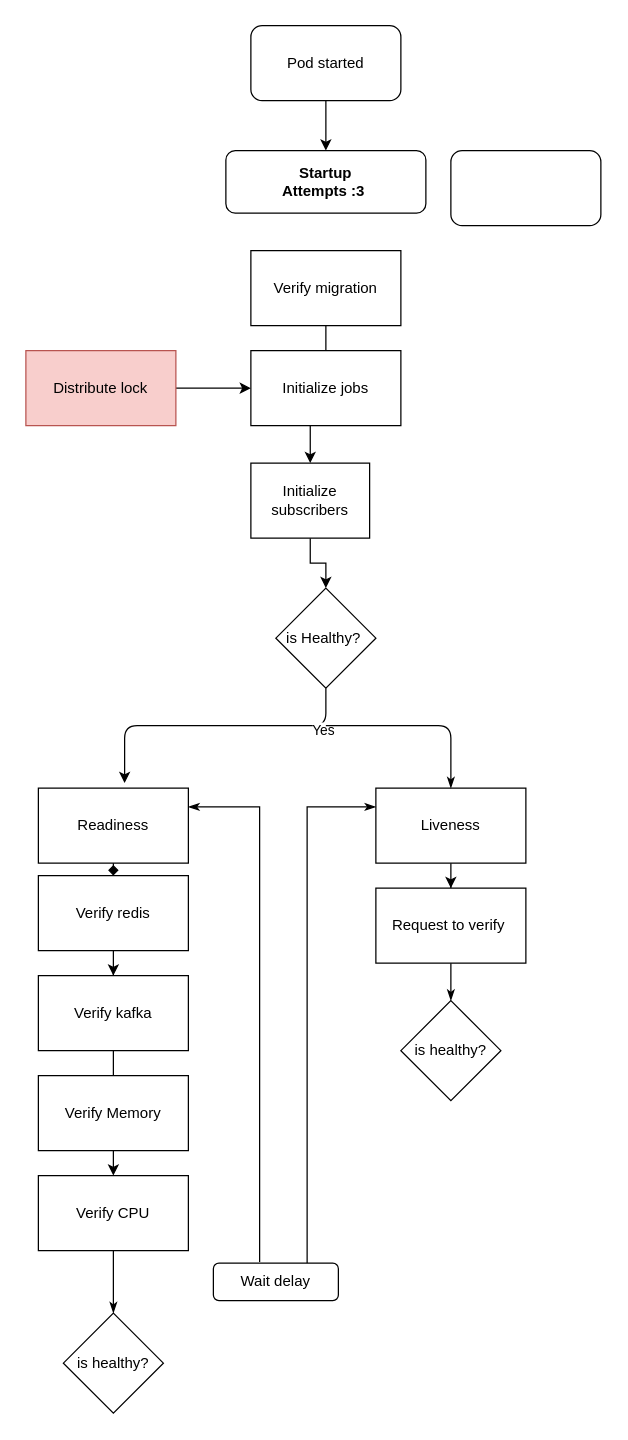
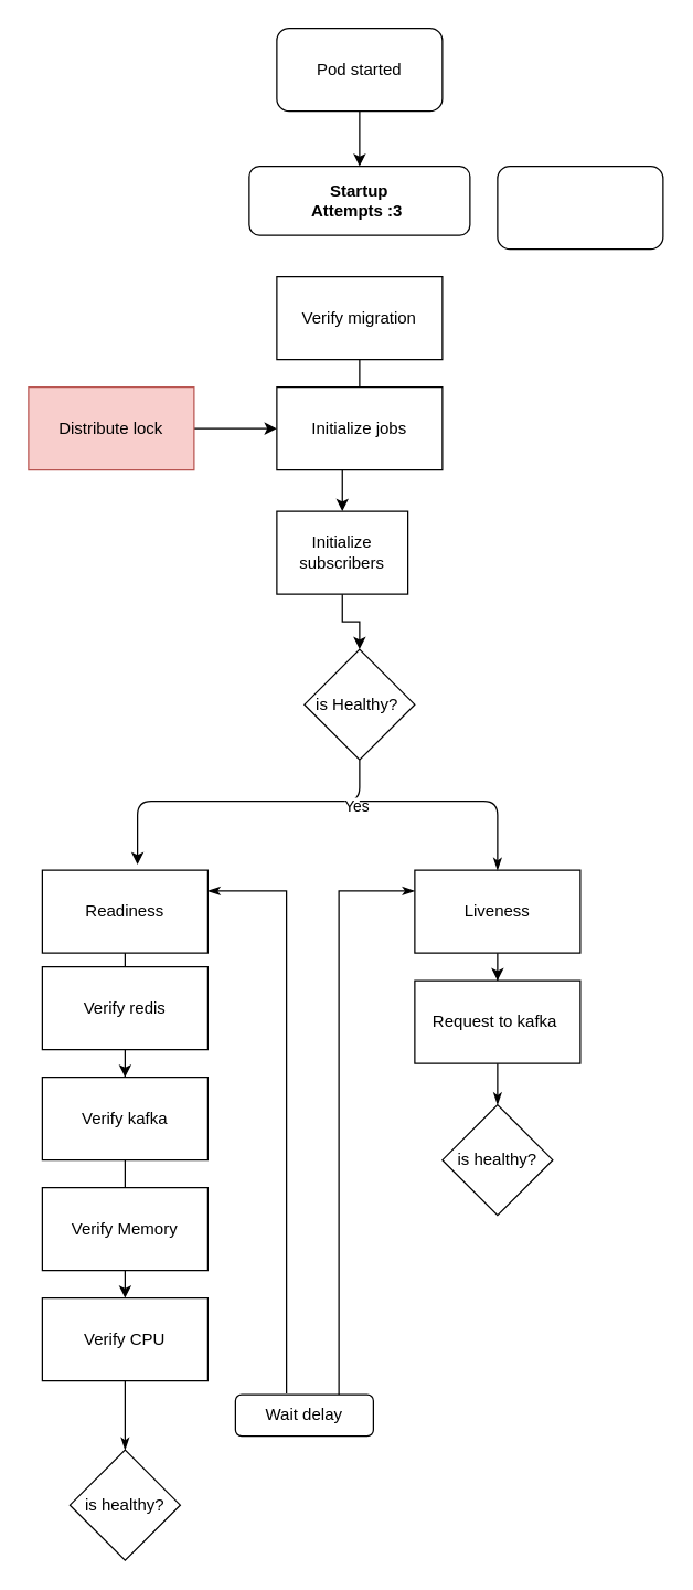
  <mxCell id="0" />
  <mxCell id="1" parent="0" />
  <mxCell id="2" value="" style="edgeStyle=orthogonalEdgeStyle;rounded=0;orthogonalLoop=1;jettySize=auto;html=1;startArrow=none;" edge="1" parent="1" source="27" target="9"><mxGeometry relative="1" as="geometry" /></mxCell>
  <mxCell id="3" value="Readiness" style="rounded=0;whiteSpace=wrap;html=1;" vertex="1" parent="1"><mxGeometry x="30" y="630" width="120" height="60" as="geometry" /></mxCell>
  <mxCell id="4" value="" style="edgeStyle=orthogonalEdgeStyle;rounded=0;orthogonalLoop=1;jettySize=auto;html=1;" edge="1" parent="1" source="5" target="7"><mxGeometry relative="1" as="geometry" /></mxCell>
  <mxCell id="5" value="Liveness" style="rounded=0;whiteSpace=wrap;html=1;" vertex="1" parent="1"><mxGeometry x="300" y="630" width="120" height="60" as="geometry" /></mxCell>
  <mxCell id="6" value="" style="edgeStyle=none;rounded=0;orthogonalLoop=1;jettySize=auto;html=1;startArrow=none;startFill=0;endArrow=classicThin;endFill=1;" edge="1" parent="1" source="7" target="34"><mxGeometry relative="1" as="geometry" /></mxCell>
- <mxCell id="7" value="Request to verify&amp;nbsp;" style="rounded=0;whiteSpace=wrap;html=1;" vertex="1" parent="1"><mxGeometry x="300" y="710" width="120" height="60" as="geometry" /></mxCell>
+ <mxCell id="7" value="Request to kafka&amp;nbsp;" style="rounded=0;whiteSpace=wrap;html=1;" vertex="1" parent="1"><mxGeometry x="300" y="710" width="120" height="60" as="geometry" /></mxCell>
  <mxCell id="8" value="" style="edgeStyle=orthogonalEdgeStyle;rounded=0;orthogonalLoop=1;jettySize=auto;html=1;" edge="1" parent="1" source="9" target="12"><mxGeometry relative="1" as="geometry" /></mxCell>
  <mxCell id="9" value="Verify kafka" style="rounded=0;whiteSpace=wrap;html=1;" vertex="1" parent="1"><mxGeometry x="30" y="780" width="120" height="60" as="geometry" /></mxCell>
  <mxCell id="10" value="Verify Memory" style="rounded=0;whiteSpace=wrap;html=1;" vertex="1" parent="1"><mxGeometry x="30" y="860" width="120" height="60" as="geometry" /></mxCell>
  <mxCell id="11" value="" style="edgeStyle=none;rounded=0;orthogonalLoop=1;jettySize=auto;html=1;startArrow=none;startFill=0;endArrow=classicThin;endFill=1;" edge="1" parent="1" source="12" target="33"><mxGeometry relative="1" as="geometry" /></mxCell>
  <mxCell id="12" value="Verify CPU" style="rounded=0;whiteSpace=wrap;html=1;" vertex="1" parent="1"><mxGeometry x="30" y="940" width="120" height="60" as="geometry" /></mxCell>
  <mxCell id="13" value="" style="edgeStyle=orthogonalEdgeStyle;rounded=0;orthogonalLoop=1;jettySize=auto;html=1;" edge="1" parent="1" source="14" target="17"><mxGeometry relative="1" as="geometry" /></mxCell>
  <mxCell id="14" value="Verify migration" style="rounded=0;whiteSpace=wrap;html=1;" vertex="1" parent="1"><mxGeometry x="200" y="200" width="120" height="60" as="geometry" /></mxCell>
  <mxCell id="15" value="Initialize jobs" style="rounded=0;whiteSpace=wrap;html=1;" vertex="1" parent="1"><mxGeometry x="200" y="280" width="120" height="60" as="geometry" /></mxCell>
  <mxCell id="16" style="edgeStyle=orthogonalEdgeStyle;rounded=0;orthogonalLoop=1;jettySize=auto;html=1;entryX=0.5;entryY=0;entryDx=0;entryDy=0;" edge="1" parent="1" source="17" target="26"><mxGeometry relative="1" as="geometry" /></mxCell>
  <mxCell id="17" value="Initialize subscribers" style="rounded=0;whiteSpace=wrap;html=1;" vertex="1" parent="1"><mxGeometry x="200" y="370" width="95" height="60" as="geometry" /></mxCell>
  <mxCell id="18" value="" style="edgeStyle=orthogonalEdgeStyle;rounded=0;orthogonalLoop=1;jettySize=auto;html=1;" edge="1" parent="1" source="19" target="15"><mxGeometry relative="1" as="geometry" /></mxCell>
  <mxCell id="19" value="Distribute lock" style="whiteSpace=wrap;html=1;fillColor=#f8cecc;strokeColor=#b85450;rounded=0;" vertex="1" parent="1"><mxGeometry x="20" y="280" width="120" height="60" as="geometry" /></mxCell>
  <mxCell id="20" value="" style="edgeStyle=orthogonalEdgeStyle;rounded=0;orthogonalLoop=1;jettySize=auto;html=1;" edge="1" parent="1" source="21"><mxGeometry relative="1" as="geometry"><mxPoint x="260" y="120" as="targetPoint" /></mxGeometry></mxCell>
  <mxCell id="21" value="Pod started" style="rounded=1;whiteSpace=wrap;html=1;" vertex="1" parent="1"><mxGeometry x="200" y="20" width="120" height="60" as="geometry" /></mxCell>
  <mxCell id="22" value="&lt;b&gt;Startup&lt;br&gt;Attempts :3&lt;/b&gt;&amp;nbsp;" style="rounded=1;whiteSpace=wrap;html=1;" vertex="1" parent="1"><mxGeometry x="180" y="120" width="160" height="50" as="geometry" /></mxCell>
  <mxCell id="23" value="" style="rounded=1;whiteSpace=wrap;html=1;" vertex="1" parent="1"><mxGeometry x="360" y="120" width="120" height="60" as="geometry" /></mxCell>
  <mxCell id="24" value="" style="rounded=1;orthogonalLoop=1;jettySize=auto;html=1;exitX=0.5;exitY=1;exitDx=0;exitDy=0;" edge="1" parent="1" source="26"><mxGeometry relative="1" as="geometry"><mxPoint x="260" y="700" as="sourcePoint" /><mxPoint x="99" y="626" as="targetPoint" /><Array as="points"><mxPoint x="260" y="580" /><mxPoint x="99" y="580" /></Array></mxGeometry></mxCell>
  <mxCell id="25" value="Yes" style="edgeLabel;html=1;align=center;verticalAlign=middle;resizable=0;points=[];" vertex="1" connectable="0" parent="24"><mxGeometry x="-0.222" y="3" relative="1" as="geometry"><mxPoint x="59" as="offset" /></mxGeometry></mxCell>
  <mxCell id="26" value="is Healthy?&amp;nbsp;" style="rhombus;whiteSpace=wrap;html=1;" vertex="1" parent="1"><mxGeometry x="220" y="470" width="80" height="80" as="geometry" /></mxCell>
  <mxCell id="27" value="Verify redis" style="rounded=0;whiteSpace=wrap;html=1;" vertex="1" parent="1"><mxGeometry x="30" y="700" width="120" height="60" as="geometry" /></mxCell>
- <mxCell id="28" value="" style="edgeStyle=orthogonalEdgeStyle;rounded=0;orthogonalLoop=1;jettySize=auto;html=1;endArrow=diamond;" edge="1" parent="1" source="3" target="27"><mxGeometry relative="1" as="geometry"><mxPoint x="100" y="680" as="sourcePoint" /><mxPoint x="130" y="880" as="targetPoint" /><Array as="points"><mxPoint x="90" y="680" /><mxPoint x="90" y="680" /></Array></mxGeometry></mxCell>
+ <mxCell id="28" value="" style="edgeStyle=orthogonalEdgeStyle;rounded=0;orthogonalLoop=1;jettySize=auto;html=1;endArrow=none;" edge="1" parent="1" source="3" target="27"><mxGeometry relative="1" as="geometry"><mxPoint x="100" y="680" as="sourcePoint" /><mxPoint x="130" y="880" as="targetPoint" /><Array as="points"><mxPoint x="90" y="680" /><mxPoint x="90" y="680" /></Array></mxGeometry></mxCell>
  <mxCell id="29" value="" style="endArrow=classicThin;html=1;entryX=0.5;entryY=0;entryDx=0;entryDy=0;startArrow=none;startFill=0;endFill=1;" edge="1" parent="1" target="5"><mxGeometry width="50" height="50" relative="1" as="geometry"><mxPoint x="260" y="580" as="sourcePoint" /><mxPoint x="360" y="590" as="targetPoint" /><Array as="points"><mxPoint x="360" y="580" /></Array></mxGeometry></mxCell>
  <mxCell id="30" style="edgeStyle=none;rounded=0;orthogonalLoop=1;jettySize=auto;html=1;entryX=1;entryY=0.25;entryDx=0;entryDy=0;startArrow=none;startFill=0;endArrow=classicThin;endFill=1;exitX=0.37;exitY=-0.033;exitDx=0;exitDy=0;exitPerimeter=0;" edge="1" parent="1" source="32" target="3"><mxGeometry relative="1" as="geometry"><Array as="points"><mxPoint x="207" y="645" /></Array></mxGeometry></mxCell>
  <mxCell id="31" style="edgeStyle=none;rounded=0;orthogonalLoop=1;jettySize=auto;html=1;entryX=0;entryY=0.25;entryDx=0;entryDy=0;startArrow=none;startFill=0;endArrow=classicThin;endFill=1;exitX=0.75;exitY=0;exitDx=0;exitDy=0;" edge="1" parent="1" source="32" target="5"><mxGeometry relative="1" as="geometry"><Array as="points"><mxPoint x="245" y="680" /><mxPoint x="245" y="645" /></Array></mxGeometry></mxCell>
  <mxCell id="32" value="Wait delay" style="rounded=1;whiteSpace=wrap;html=1;" vertex="1" parent="1"><mxGeometry x="170" y="1010" width="100" height="30" as="geometry" /></mxCell>
  <mxCell id="33" value="is healthy?" style="rhombus;whiteSpace=wrap;html=1;" vertex="1" parent="1"><mxGeometry x="50" y="1050" width="80" height="80" as="geometry" /></mxCell>
  <mxCell id="34" value="is healthy?" style="rhombus;whiteSpace=wrap;html=1;" vertex="1" parent="1"><mxGeometry x="320" y="800" width="80" height="80" as="geometry" /></mxCell>
